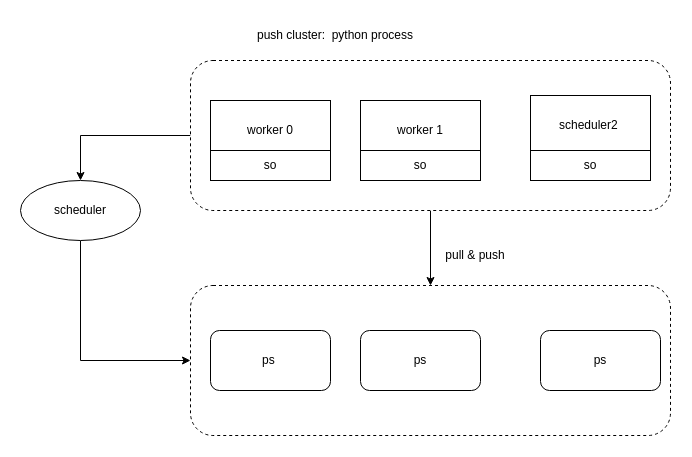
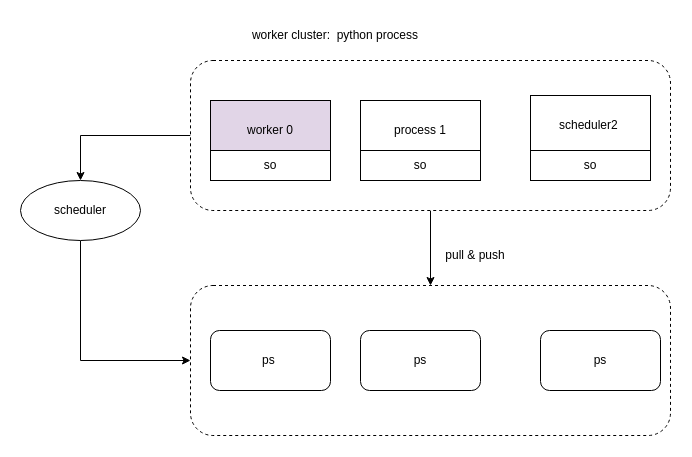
  <mxCell id="0" />
  <mxCell id="1" parent="0" />
  <mxCell id="2" value="" style="rounded=1;whiteSpace=wrap;html=1;dashed=1;" vertex="1" parent="1"><mxGeometry x="190" y="285" width="480" height="150" as="geometry" /></mxCell>
  <mxCell id="3" style="edgeStyle=orthogonalEdgeStyle;rounded=0;orthogonalLoop=1;jettySize=auto;html=1;exitX=0;exitY=0.5;exitDx=0;exitDy=0;entryX=0.5;entryY=0;entryDx=0;entryDy=0;" edge="1" parent="1" source="5" target="10"><mxGeometry relative="1" as="geometry" /></mxCell>
  <mxCell id="4" value="" style="edgeStyle=orthogonalEdgeStyle;rounded=0;orthogonalLoop=1;jettySize=auto;html=1;" edge="1" parent="1" source="5" target="2"><mxGeometry relative="1" as="geometry" /></mxCell>
  <mxCell id="5" value="" style="rounded=1;whiteSpace=wrap;html=1;dashed=1;" vertex="1" parent="1"><mxGeometry x="190" y="60" width="480" height="150" as="geometry" /></mxCell>
- <mxCell id="6" value="worker 1" style="rounded=0;whiteSpace=wrap;html=1;" vertex="1" parent="1"><mxGeometry x="360" y="100" width="120" height="60" as="geometry" /></mxCell>
+ <mxCell id="6" value="process 1" style="rounded=0;whiteSpace=wrap;html=1;" vertex="1" parent="1"><mxGeometry x="360" y="100" width="120" height="60" as="geometry" /></mxCell>
  <mxCell id="7" value="scheduler2&amp;nbsp;" style="rounded=0;whiteSpace=wrap;html=1;" vertex="1" parent="1"><mxGeometry x="530" y="95" width="120" height="60" as="geometry" /></mxCell>
- <mxCell id="8" value="worker 0" style="rounded=0;whiteSpace=wrap;html=1;" vertex="1" parent="1"><mxGeometry x="210" y="100" width="120" height="60" as="geometry" /></mxCell>
+ <mxCell id="8" value="worker 0" style="rounded=0;whiteSpace=wrap;html=1;fillColor=#e1d5e7;" vertex="1" parent="1"><mxGeometry x="210" y="100" width="120" height="60" as="geometry" /></mxCell>
  <mxCell id="9" style="edgeStyle=orthogonalEdgeStyle;rounded=0;orthogonalLoop=1;jettySize=auto;html=1;exitX=0.5;exitY=1;exitDx=0;exitDy=0;entryX=0;entryY=0.5;entryDx=0;entryDy=0;" edge="1" parent="1" source="10" target="2"><mxGeometry relative="1" as="geometry" /></mxCell>
  <mxCell id="10" value="scheduler" style="ellipse;whiteSpace=wrap;html=1;" vertex="1" parent="1"><mxGeometry x="20" y="180" width="120" height="60" as="geometry" /></mxCell>
  <mxCell id="11" value="ps&amp;nbsp;" style="rounded=1;whiteSpace=wrap;html=1;" vertex="1" parent="1"><mxGeometry x="210" y="330" width="120" height="60" as="geometry" /></mxCell>
  <mxCell id="12" value="ps" style="rounded=1;whiteSpace=wrap;html=1;" vertex="1" parent="1"><mxGeometry x="360" y="330" width="120" height="60" as="geometry" /></mxCell>
  <mxCell id="13" value="ps" style="rounded=1;whiteSpace=wrap;html=1;" vertex="1" parent="1"><mxGeometry x="540" y="330" width="120" height="60" as="geometry" /></mxCell>
  <mxCell id="14" value="so" style="rounded=0;whiteSpace=wrap;html=1;" vertex="1" parent="1"><mxGeometry x="210" y="150" width="120" height="30" as="geometry" /></mxCell>
  <mxCell id="15" value="so" style="rounded=0;whiteSpace=wrap;html=1;" vertex="1" parent="1"><mxGeometry x="360" y="150" width="120" height="30" as="geometry" /></mxCell>
  <mxCell id="16" value="so" style="rounded=0;whiteSpace=wrap;html=1;" vertex="1" parent="1"><mxGeometry x="530" y="150" width="120" height="30" as="geometry" /></mxCell>
- <mxCell id="17" value="push cluster:&amp;nbsp; python process" style="text;html=1;align=center;verticalAlign=middle;whiteSpace=wrap;rounded=0;" vertex="1" parent="1"><mxGeometry x="240" y="20" width="190" height="30" as="geometry" /></mxCell>
+ <mxCell id="17" value="worker cluster:&amp;nbsp; python process" style="text;html=1;align=center;verticalAlign=middle;whiteSpace=wrap;rounded=0;" vertex="1" parent="1"><mxGeometry x="240" y="20" width="190" height="30" as="geometry" /></mxCell>
  <mxCell id="18" value="pull &amp;amp; push" style="text;html=1;align=center;verticalAlign=middle;whiteSpace=wrap;rounded=0;" vertex="1" parent="1"><mxGeometry x="430" y="240" width="90" height="30" as="geometry" /></mxCell>
